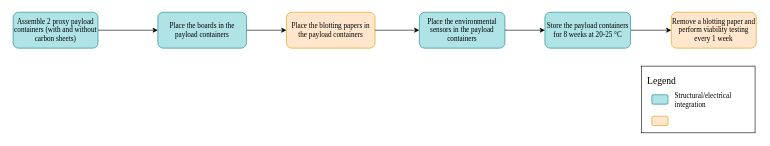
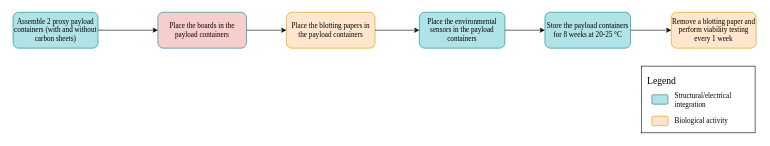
  <mxCell id="0" />
  <mxCell id="1" parent="0" />
  <mxCell id="2" style="edgeStyle=orthogonalEdgeStyle;rounded=0;orthogonalLoop=1;jettySize=auto;html=1;exitX=1;exitY=0.5;exitDx=0;exitDy=0;entryX=0;entryY=0.5;entryDx=0;entryDy=0;fontFamily=Georgia;" edge="1" parent="1" source="16" target="3"><mxGeometry relative="1" as="geometry" /></mxCell>
  <mxCell id="3" value="Remove a blotting paper and perform viability testing every 1 week" style="rounded=1;whiteSpace=wrap;html=1;fillColor=#FFE6CC;strokeColor=#D79B00;fontFamily=Georgia;" vertex="1" parent="1"><mxGeometry x="1120" y="20" width="141.88" height="60" as="geometry" /></mxCell>
  <mxCell id="4" value="&lt;div style=&quot;font-size: 16px&quot;&gt;&lt;font style=&quot;font-size: 16px&quot;&gt;&lt;span&gt;Legend&lt;/span&gt;&lt;/font&gt;&lt;/div&gt;" style="rounded=0;whiteSpace=wrap;html=1;align=left;labelPosition=center;verticalLabelPosition=middle;verticalAlign=top;spacing=10;fillColor=none;fontFamily=Georgia;" vertex="1" parent="1"><mxGeometry x="1070" y="110" width="190" height="111.47" as="geometry" /></mxCell>
  <mxCell id="5" value="Structural/electrical integration" style="text;html=1;strokeColor=none;fillColor=none;align=left;verticalAlign=middle;whiteSpace=wrap;rounded=0;fontFamily=Georgia;" vertex="1" parent="1"><mxGeometry x="1123.63" y="155.73" width="129.49" height="20" as="geometry" /></mxCell>
+ <mxCell id="6" value="Biological activity" style="text;html=1;strokeColor=none;fillColor=none;align=left;verticalAlign=middle;whiteSpace=wrap;rounded=0;fontFamily=Georgia;" vertex="1" parent="1"><mxGeometry x="1123.63" y="191.6" width="129.49" height="20" as="geometry" /></mxCell>
  <mxCell id="7" value="" style="rounded=1;whiteSpace=wrap;html=1;fillColor=#ffe6cc;strokeColor=#d79b00;fontFamily=Georgia;" vertex="1" parent="1"><mxGeometry x="1087.49" y="193.73" width="27.02" height="15.74" as="geometry" /></mxCell>
  <mxCell id="8" value="" style="rounded=1;whiteSpace=wrap;html=1;fillColor=#b0e3e6;strokeColor=#0e8088;fontFamily=Georgia;" vertex="1" parent="1"><mxGeometry x="1087.49" y="157.86" width="27.02" height="15.74" as="geometry" /></mxCell>
  <mxCell id="9" value="Assemble 2 proxy payload containers (with and without carbon sheets)" style="rounded=1;whiteSpace=wrap;html=1;fillColor=#B0E3E6;strokeColor=#0E8088;fontFamily=Georgia;" vertex="1" parent="1"><mxGeometry x="20" y="20" width="141.88" height="60" as="geometry" /></mxCell>
  <mxCell id="10" value="Place the blotting papers in the payload containers" style="rounded=1;whiteSpace=wrap;html=1;fillColor=#FFE6CC;strokeColor=#D79B00;fontFamily=Georgia;" vertex="1" parent="1"><mxGeometry x="476.721" y="20" width="148.126" height="60" as="geometry" /></mxCell>
  <mxCell id="11" style="edgeStyle=orthogonalEdgeStyle;rounded=0;orthogonalLoop=1;jettySize=auto;html=1;exitX=1;exitY=0.5;exitDx=0;exitDy=0;fontFamily=Georgia;" edge="1" parent="1" source="12" target="10"><mxGeometry x="40" y="40" as="geometry" /></mxCell>
- <mxCell id="12" value="Place the boards in the payload containers" style="rounded=1;whiteSpace=wrap;html=1;fillColor=#B0E3E6;strokeColor=#0E8088;fontFamily=Georgia;" vertex="1" parent="1"><mxGeometry x="261.882" y="20" width="148.126" height="60" as="geometry" /></mxCell>
+ <mxCell id="12" value="Place the boards in the payload containers" style="rounded=1;whiteSpace=wrap;html=1;fillColor=#f8cecc;strokeColor=#0E8088;fontFamily=Georgia;" vertex="1" parent="1"><mxGeometry x="261.882" y="20" width="148.126" height="60" as="geometry" /></mxCell>
  <mxCell id="13" style="edgeStyle=orthogonalEdgeStyle;rounded=0;orthogonalLoop=1;jettySize=auto;html=1;exitX=1;exitY=0.5;exitDx=0;exitDy=0;entryX=0;entryY=0.5;entryDx=0;entryDy=0;fontFamily=Georgia;" edge="1" parent="1" source="9" target="12"><mxGeometry x="40" y="40" as="geometry" /></mxCell>
  <mxCell id="14" value="Place the environmental sensors in the payload containers" style="rounded=1;whiteSpace=wrap;html=1;fillColor=#b0e3e6;strokeColor=#0E8088;fontFamily=Georgia;" vertex="1" parent="1"><mxGeometry x="698.91" y="20" width="142.97" height="60" as="geometry" /></mxCell>
  <mxCell id="15" style="edgeStyle=orthogonalEdgeStyle;rounded=0;orthogonalLoop=1;jettySize=auto;html=1;exitX=1;exitY=0.5;exitDx=0;exitDy=0;entryX=0;entryY=0.5;entryDx=0;entryDy=0;fontFamily=Georgia;" edge="1" parent="1" source="10" target="14"><mxGeometry x="40" y="40" as="geometry" /></mxCell>
  <mxCell id="16" value="Store the payload containers for 8 weeks at 20-25 &lt;span&gt;°C&lt;/span&gt;" style="rounded=1;whiteSpace=wrap;html=1;fillColor=#B0E3E6;strokeColor=#0E8088;fontFamily=Georgia;" vertex="1" parent="1"><mxGeometry x="908.75" y="20" width="143.13" height="60" as="geometry" /></mxCell>
  <mxCell id="17" style="edgeStyle=orthogonalEdgeStyle;rounded=0;orthogonalLoop=1;jettySize=auto;html=1;exitX=1;exitY=0.5;exitDx=0;exitDy=0;fontFamily=Georgia;" edge="1" parent="1" source="14" target="16"><mxGeometry x="40" y="40" as="geometry" /></mxCell>
